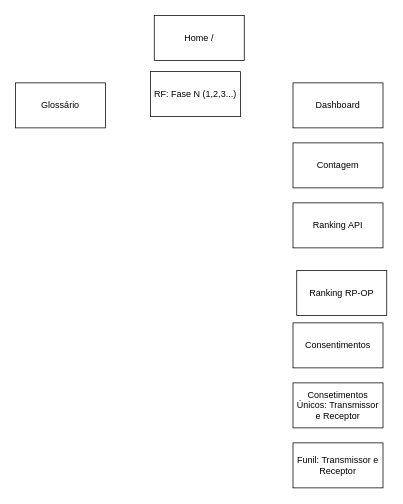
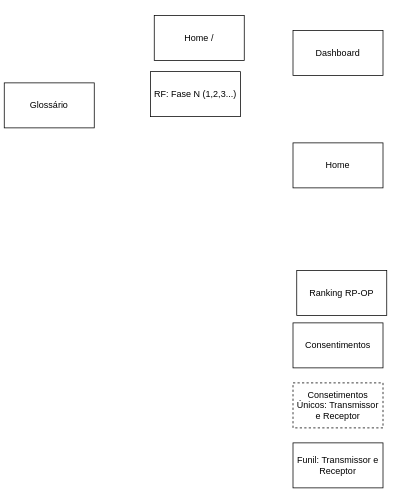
  <mxCell id="0" />
  <mxCell id="1" parent="0" />
  <mxCell id="2" value="Home /" style="rounded=0;whiteSpace=wrap;html=1;" parent="1" vertex="1"><mxGeometry x="205" y="20" width="120" height="60" as="geometry" /></mxCell>
- <mxCell id="3" value="Glossário" style="rounded=0;whiteSpace=wrap;html=1;" parent="1" vertex="1"><mxGeometry x="20" y="110" width="120" height="60" as="geometry" /></mxCell>
+ <mxCell id="3" value="Glossário" style="rounded=0;whiteSpace=wrap;html=1;" parent="1" vertex="1"><mxGeometry x="5" y="110" width="120" height="60" as="geometry" /></mxCell>
  <mxCell id="4" value="RF: Fase N (1,2,3...)" style="rounded=0;whiteSpace=wrap;html=1;" parent="1" vertex="1"><mxGeometry x="200" y="95" width="120" height="60" as="geometry" /></mxCell>
- <mxCell id="5" value="Contagem" style="rounded=0;whiteSpace=wrap;html=1;" parent="1" vertex="1"><mxGeometry x="390" y="190" width="120" height="60" as="geometry" /></mxCell>
- <mxCell id="6" value="Dashboard" style="rounded=0;whiteSpace=wrap;html=1;" parent="1" vertex="1"><mxGeometry x="390" y="110" width="120" height="60" as="geometry" /></mxCell>
- <mxCell id="7" value="Ranking API" style="rounded=0;whiteSpace=wrap;html=1;" parent="1" vertex="1"><mxGeometry x="390" y="270" width="120" height="60" as="geometry" /></mxCell>
+ <mxCell id="5" value="Home" style="rounded=0;whiteSpace=wrap;html=1;" parent="1" vertex="1"><mxGeometry x="390" y="190" width="120" height="60" as="geometry" /></mxCell>
+ <mxCell id="6" value="Dashboard" style="rounded=0;whiteSpace=wrap;html=1;" parent="1" vertex="1"><mxGeometry x="390" y="40" width="120" height="60" as="geometry" /></mxCell>
  <mxCell id="8" value="Ranking RP-OP" style="rounded=0;whiteSpace=wrap;html=1;" parent="1" vertex="1"><mxGeometry x="395" y="360" width="120" height="60" as="geometry" /></mxCell>
  <mxCell id="9" value="Consentimentos" style="rounded=0;whiteSpace=wrap;html=1;" parent="1" vertex="1"><mxGeometry x="390" y="430" width="120" height="60" as="geometry" /></mxCell>
- <mxCell id="10" value="Consetimentos Únicos: Transmissor e Receptor" style="rounded=0;whiteSpace=wrap;html=1;" parent="1" vertex="1"><mxGeometry x="390" y="510" width="120" height="60" as="geometry" /></mxCell>
+ <mxCell id="10" value="Consetimentos Únicos: Transmissor e Receptor" style="rounded=0;whiteSpace=wrap;html=1;dashed=1;" parent="1" vertex="1"><mxGeometry x="390" y="510" width="120" height="60" as="geometry" /></mxCell>
  <mxCell id="11" value="Funil: Transmissor e Receptor" style="rounded=0;whiteSpace=wrap;html=1;" parent="1" vertex="1"><mxGeometry x="390" y="590" width="120" height="60" as="geometry" /></mxCell>
